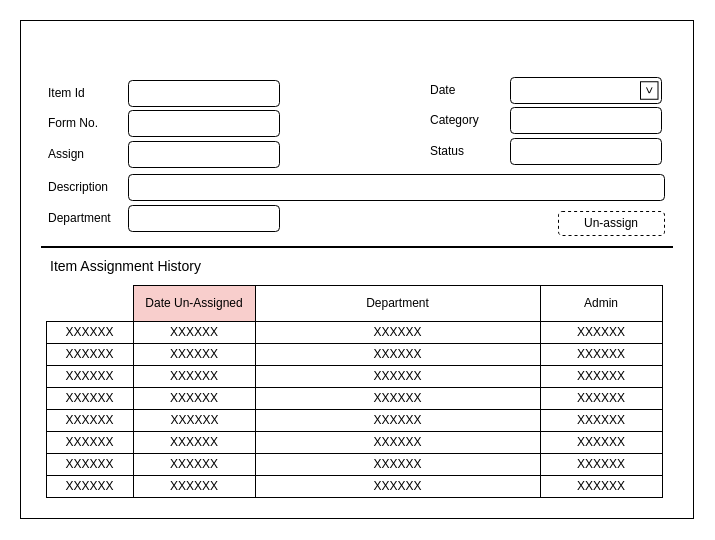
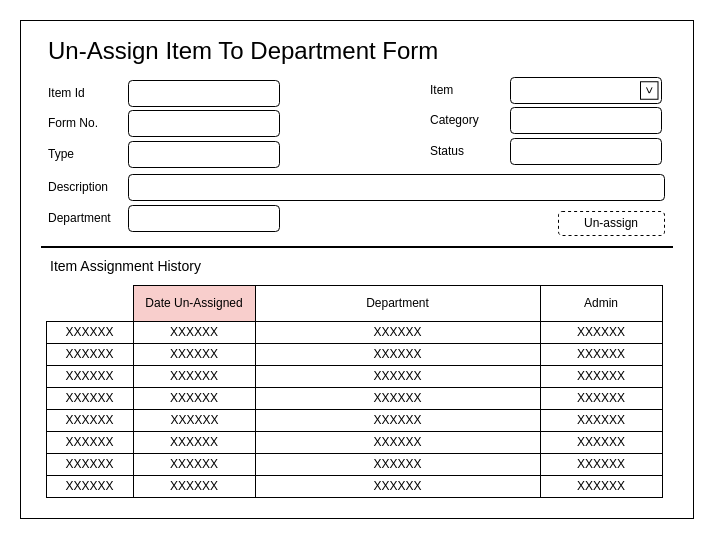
  <mxCell id="0" />
  <mxCell id="1" parent="0" />
  <mxCell id="2" value="" style="rounded=0;whiteSpace=wrap;html=1;" parent="1" vertex="1"><mxGeometry x="20" y="20" width="673" height="498" as="geometry" /></mxCell>
  <mxCell id="3" value="" style="rounded=1;whiteSpace=wrap;html=1;" parent="1" vertex="1"><mxGeometry x="128" y="80" width="151" height="26" as="geometry" /></mxCell>
  <mxCell id="4" value="Item Id" style="text;html=1;strokeColor=none;fillColor=none;align=left;verticalAlign=middle;whiteSpace=wrap;rounded=0;" parent="1" vertex="1"><mxGeometry x="46" y="83" width="40" height="20" as="geometry" /></mxCell>
  <mxCell id="5" value="Form No." style="text;html=1;strokeColor=none;fillColor=none;align=left;verticalAlign=middle;whiteSpace=wrap;rounded=0;" parent="1" vertex="1"><mxGeometry x="46" y="113" width="74" height="20" as="geometry" /></mxCell>
  <mxCell id="6" value="" style="rounded=1;whiteSpace=wrap;html=1;" parent="1" vertex="1"><mxGeometry x="128" y="110" width="151" height="26" as="geometry" /></mxCell>
- <mxCell id="7" value="Date" style="text;html=1;strokeColor=none;fillColor=none;align=left;verticalAlign=middle;whiteSpace=wrap;rounded=0;" parent="1" vertex="1"><mxGeometry x="428" y="80" width="40" height="20" as="geometry" /></mxCell>
+ <mxCell id="7" value="Item" style="text;html=1;strokeColor=none;fillColor=none;align=left;verticalAlign=middle;whiteSpace=wrap;rounded=0;" parent="1" vertex="1"><mxGeometry x="428" y="80" width="40" height="20" as="geometry" /></mxCell>
  <mxCell id="8" value="" style="rounded=1;whiteSpace=wrap;html=1;" parent="1" vertex="1"><mxGeometry x="510" y="77" width="151" height="26" as="geometry" /></mxCell>
  <mxCell id="9" value="Category" style="text;html=1;strokeColor=none;fillColor=none;align=left;verticalAlign=middle;whiteSpace=wrap;rounded=0;" parent="1" vertex="1"><mxGeometry x="428" y="110" width="74" height="20" as="geometry" /></mxCell>
  <mxCell id="10" value="" style="rounded=1;whiteSpace=wrap;html=1;" parent="1" vertex="1"><mxGeometry x="510" y="107" width="151" height="26" as="geometry" /></mxCell>
- <mxCell id="11" value="Assign" style="text;html=1;strokeColor=none;fillColor=none;align=left;verticalAlign=middle;whiteSpace=wrap;rounded=0;" parent="1" vertex="1"><mxGeometry x="46" y="144" width="74" height="20" as="geometry" /></mxCell>
+ <mxCell id="11" value="Type" style="text;html=1;strokeColor=none;fillColor=none;align=left;verticalAlign=middle;whiteSpace=wrap;rounded=0;" parent="1" vertex="1"><mxGeometry x="46" y="144" width="74" height="20" as="geometry" /></mxCell>
  <mxCell id="12" value="" style="rounded=1;whiteSpace=wrap;html=1;" parent="1" vertex="1"><mxGeometry x="128" y="141" width="151" height="26" as="geometry" /></mxCell>
  <mxCell id="13" value="Description" style="text;html=1;strokeColor=none;fillColor=none;align=left;verticalAlign=middle;whiteSpace=wrap;rounded=0;" parent="1" vertex="1"><mxGeometry x="46" y="177" width="74" height="20" as="geometry" /></mxCell>
  <mxCell id="14" value="" style="rounded=1;whiteSpace=wrap;html=1;" parent="1" vertex="1"><mxGeometry x="128" y="174" width="536" height="26" as="geometry" /></mxCell>
  <mxCell id="15" value="Status" style="text;html=1;strokeColor=none;fillColor=none;align=left;verticalAlign=middle;whiteSpace=wrap;rounded=0;" parent="1" vertex="1"><mxGeometry x="428" y="141" width="74" height="20" as="geometry" /></mxCell>
  <mxCell id="16" value="" style="rounded=1;whiteSpace=wrap;html=1;" parent="1" vertex="1"><mxGeometry x="510" y="138" width="151" height="26" as="geometry" /></mxCell>
  <mxCell id="17" value="&amp;gt;" style="whiteSpace=wrap;html=1;aspect=fixed;align=center;rotation=90;" parent="1" vertex="1"><mxGeometry x="640" y="81.25" width="17.5" height="17.5" as="geometry" /></mxCell>
  <mxCell id="18" value="Un-assign" style="rounded=1;whiteSpace=wrap;html=1;dashed=1;" parent="1" vertex="1"><mxGeometry x="558" y="211" width="106" height="24" as="geometry" /></mxCell>
  <mxCell id="19" value="" style="rounded=0;whiteSpace=wrap;html=1;" parent="1" vertex="1"><mxGeometry x="41" y="246" width="631" height="1" as="geometry" /></mxCell>
+ <mxCell id="20" value="&lt;font style=&quot;font-size: 24px&quot;&gt;Un-Assign Item To Department Form&lt;/font&gt;" style="text;html=1;strokeColor=none;fillColor=none;align=left;verticalAlign=middle;whiteSpace=wrap;rounded=0;" parent="1" vertex="1"><mxGeometry x="46" y="41" width="438" height="20" as="geometry" /></mxCell>
  <mxCell id="21" value="&lt;font style=&quot;font-size: 14px&quot;&gt;Item Assignment History&lt;/font&gt;" style="text;html=1;strokeColor=none;fillColor=none;align=left;verticalAlign=middle;whiteSpace=wrap;rounded=0;" parent="1" vertex="1"><mxGeometry x="48" y="256" width="416" height="20" as="geometry" /></mxCell>
  <mxCell id="22" value="Date Un-Assigned" style="rounded=0;whiteSpace=wrap;html=1;fillColor=#f8cecc;" parent="1" vertex="1"><mxGeometry x="133" y="285" width="122" height="36" as="geometry" /></mxCell>
  <mxCell id="23" value="Department" style="rounded=0;whiteSpace=wrap;html=1;" parent="1" vertex="1"><mxGeometry x="255" y="285" width="285" height="36" as="geometry" /></mxCell>
  <mxCell id="24" value="Admin" style="rounded=0;whiteSpace=wrap;html=1;" parent="1" vertex="1"><mxGeometry x="540" y="285" width="122" height="36" as="geometry" /></mxCell>
  <mxCell id="25" value="XXXXXX" style="rounded=0;whiteSpace=wrap;html=1;" parent="1" vertex="1"><mxGeometry x="46" y="321" width="87" height="22" as="geometry" /></mxCell>
  <mxCell id="26" value="XXXXXX" style="rounded=0;whiteSpace=wrap;html=1;" parent="1" vertex="1"><mxGeometry x="133" y="321" width="122" height="22" as="geometry" /></mxCell>
  <mxCell id="27" value="XXXXXX" style="rounded=0;whiteSpace=wrap;html=1;" parent="1" vertex="1"><mxGeometry x="255" y="321" width="285" height="22" as="geometry" /></mxCell>
  <mxCell id="28" value="XXXXXX" style="rounded=0;whiteSpace=wrap;html=1;" parent="1" vertex="1"><mxGeometry x="540" y="321" width="122" height="22" as="geometry" /></mxCell>
  <mxCell id="29" value="XXXXXX" style="rounded=0;whiteSpace=wrap;html=1;" parent="1" vertex="1"><mxGeometry x="46" y="343" width="87" height="22" as="geometry" /></mxCell>
  <mxCell id="30" value="XXXXXX" style="rounded=0;whiteSpace=wrap;html=1;" parent="1" vertex="1"><mxGeometry x="133" y="343" width="122" height="22" as="geometry" /></mxCell>
  <mxCell id="31" value="XXXXXX" style="rounded=0;whiteSpace=wrap;html=1;" parent="1" vertex="1"><mxGeometry x="255" y="343" width="285" height="22" as="geometry" /></mxCell>
  <mxCell id="32" value="XXXXXX" style="rounded=0;whiteSpace=wrap;html=1;" parent="1" vertex="1"><mxGeometry x="540" y="343" width="122" height="22" as="geometry" /></mxCell>
  <mxCell id="33" value="XXXXXX" style="rounded=0;whiteSpace=wrap;html=1;" parent="1" vertex="1"><mxGeometry x="46" y="365" width="87" height="22" as="geometry" /></mxCell>
  <mxCell id="34" value="XXXXXX" style="rounded=0;whiteSpace=wrap;html=1;" parent="1" vertex="1"><mxGeometry x="133" y="365" width="122" height="22" as="geometry" /></mxCell>
  <mxCell id="35" value="XXXXXX" style="rounded=0;whiteSpace=wrap;html=1;" parent="1" vertex="1"><mxGeometry x="255" y="365" width="285" height="22" as="geometry" /></mxCell>
  <mxCell id="36" value="XXXXXX" style="rounded=0;whiteSpace=wrap;html=1;" parent="1" vertex="1"><mxGeometry x="540" y="365" width="122" height="22" as="geometry" /></mxCell>
  <mxCell id="37" value="XXXXXX" style="rounded=0;whiteSpace=wrap;html=1;" parent="1" vertex="1"><mxGeometry x="46" y="387" width="87" height="22" as="geometry" /></mxCell>
  <mxCell id="38" value="XXXXXX" style="rounded=0;whiteSpace=wrap;html=1;" parent="1" vertex="1"><mxGeometry x="133" y="387" width="122" height="22" as="geometry" /></mxCell>
  <mxCell id="39" value="XXXXXX" style="rounded=0;whiteSpace=wrap;html=1;" parent="1" vertex="1"><mxGeometry x="255" y="387" width="285" height="22" as="geometry" /></mxCell>
  <mxCell id="40" value="XXXXXX" style="rounded=0;whiteSpace=wrap;html=1;" parent="1" vertex="1"><mxGeometry x="540" y="387" width="122" height="22" as="geometry" /></mxCell>
  <mxCell id="41" value="XXXXXX" style="rounded=0;whiteSpace=wrap;html=1;" parent="1" vertex="1"><mxGeometry x="46" y="409" width="87" height="22" as="geometry" /></mxCell>
  <mxCell id="42" value="XXXXXX" style="rounded=0;whiteSpace=wrap;html=1;" parent="1" vertex="1"><mxGeometry x="133" y="409" width="123" height="22" as="geometry" /></mxCell>
  <mxCell id="43" value="XXXXXX" style="rounded=0;whiteSpace=wrap;html=1;" parent="1" vertex="1"><mxGeometry x="255" y="409" width="285" height="22" as="geometry" /></mxCell>
  <mxCell id="44" value="XXXXXX" style="rounded=0;whiteSpace=wrap;html=1;" parent="1" vertex="1"><mxGeometry x="540" y="409" width="122" height="22" as="geometry" /></mxCell>
  <mxCell id="45" value="XXXXXX" style="rounded=0;whiteSpace=wrap;html=1;" parent="1" vertex="1"><mxGeometry x="46" y="431" width="87" height="22" as="geometry" /></mxCell>
  <mxCell id="46" value="XXXXXX" style="rounded=0;whiteSpace=wrap;html=1;" parent="1" vertex="1"><mxGeometry x="133" y="431" width="122" height="22" as="geometry" /></mxCell>
  <mxCell id="47" value="XXXXXX" style="rounded=0;whiteSpace=wrap;html=1;" parent="1" vertex="1"><mxGeometry x="255" y="431" width="285" height="22" as="geometry" /></mxCell>
  <mxCell id="48" value="XXXXXX" style="rounded=0;whiteSpace=wrap;html=1;" parent="1" vertex="1"><mxGeometry x="540" y="431" width="122" height="22" as="geometry" /></mxCell>
  <mxCell id="49" value="XXXXXX" style="rounded=0;whiteSpace=wrap;html=1;" parent="1" vertex="1"><mxGeometry x="46" y="453" width="87" height="22" as="geometry" /></mxCell>
  <mxCell id="50" value="XXXXXX" style="rounded=0;whiteSpace=wrap;html=1;" parent="1" vertex="1"><mxGeometry x="133" y="453" width="122" height="22" as="geometry" /></mxCell>
  <mxCell id="51" value="XXXXXX" style="rounded=0;whiteSpace=wrap;html=1;" parent="1" vertex="1"><mxGeometry x="255" y="453" width="285" height="22" as="geometry" /></mxCell>
  <mxCell id="52" value="XXXXXX" style="rounded=0;whiteSpace=wrap;html=1;" parent="1" vertex="1"><mxGeometry x="540" y="453" width="122" height="22" as="geometry" /></mxCell>
  <mxCell id="53" value="XXXXXX" style="rounded=0;whiteSpace=wrap;html=1;" parent="1" vertex="1"><mxGeometry x="46" y="475" width="87" height="22" as="geometry" /></mxCell>
  <mxCell id="54" value="XXXXXX" style="rounded=0;whiteSpace=wrap;html=1;" parent="1" vertex="1"><mxGeometry x="133" y="475" width="122" height="22" as="geometry" /></mxCell>
  <mxCell id="55" value="XXXXXX" style="rounded=0;whiteSpace=wrap;html=1;" parent="1" vertex="1"><mxGeometry x="255" y="475" width="285" height="22" as="geometry" /></mxCell>
  <mxCell id="56" value="XXXXXX" style="rounded=0;whiteSpace=wrap;html=1;" parent="1" vertex="1"><mxGeometry x="540" y="475" width="122" height="22" as="geometry" /></mxCell>
  <mxCell id="57" value="Department" style="text;html=1;strokeColor=none;fillColor=none;align=left;verticalAlign=middle;whiteSpace=wrap;rounded=0;" parent="1" vertex="1"><mxGeometry x="46" y="208" width="74" height="20" as="geometry" /></mxCell>
  <mxCell id="58" value="" style="rounded=1;whiteSpace=wrap;html=1;" parent="1" vertex="1"><mxGeometry x="128" y="205" width="151" height="26" as="geometry" /></mxCell>
